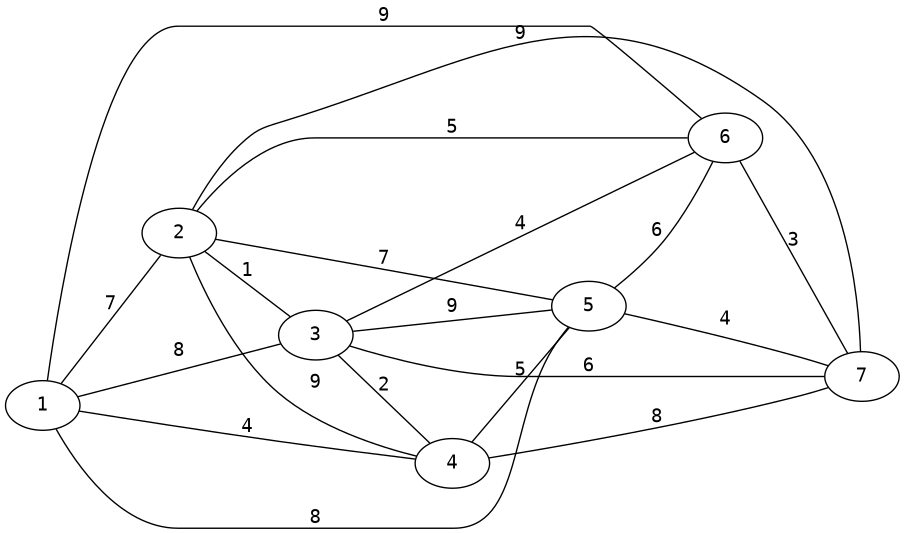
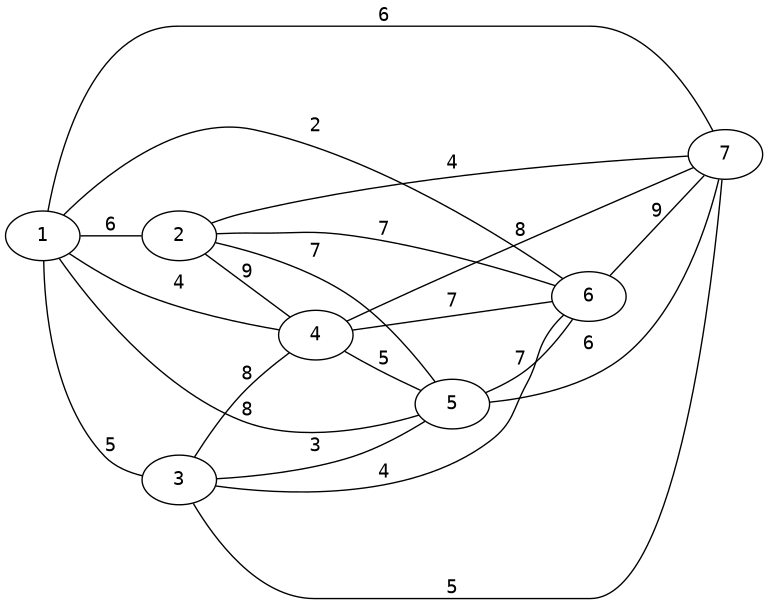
  graph {
    fontname="DejaVu Sans Mono"
    rankdir=LR
    node [fontname="DejaVu Sans Mono"]
    edge [fontname="DejaVu Sans Mono" weight=5]
    1
    2
    3
    4
    5
    6
    7
-   1 -- 2 [label=7 weight=6]
-   1 -- 3 [label=8]
+   1 -- 2 [label=6 weight=6]
+   1 -- 3 [label=5]
    1 -- 4 [label=4 weight=7]
    1 -- 5 [label=8 weight=8]
-   1 -- 6 [label=9 weight=9]
-   2 -- 3 [label=1 weight=1]
+   1 -- 6 [label=2 weight=9]
+   1 -- 7 [label=6 weight=6]
    2 -- 4 [label=9]
    2 -- 5 [label=7 weight=7]
-   2 -- 6 [label=5]
-   2 -- 7 [label=9 weight=4]
-   3 -- 4 [label=2 weight=2]
-   3 -- 5 [label=9 weight=3]
+   2 -- 6 [label=7]
+   2 -- 7 [label=4 weight=4]
+   3 -- 4 [label=8 weight=2]
+   3 -- 5 [label=3 weight=3]
    3 -- 6 [label=4 weight=4]
-   3 -- 7 [label=6]
+   3 -- 7 [label=5]
    4 -- 5 [label=5]
+   4 -- 6 [label=7 weight=7]
    4 -- 7 [label=8 weight=8]
-   5 -- 6 [label=6 weight=6]
-   5 -- 7 [label=4 weight=4]
-   6 -- 7 [label=3 weight=3]
+   5 -- 6 [label=7 weight=6]
+   5 -- 7 [label=6 weight=4]
+   6 -- 7 [label=9 weight=3]
  }
